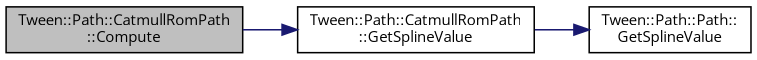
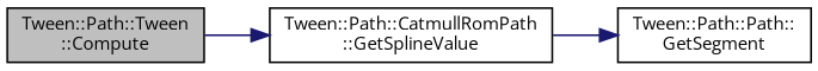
  digraph {
    fontname="Open Sans"
    rankdir=LR
    node [color=black fontname="Open Sans" fontsize=10 shape=record]
    edge [color=midnightblue fontname="Open Sans" fontsize=10 labelfontname=FreeSans labelfontsize=10 style=solid]
-   n1 [fillcolor=grey75 fontcolor=black height=0.2 label="Tween::Path::CatmullRomPath\l::Compute" style=filled width=0.4]
+   n1 [fillcolor=grey75 fontcolor=black height=0.2 label="Tween::Path::Tween\l::Compute" style=filled width=0.4]
    n2 [height=0.2 label="Tween::Path::CatmullRomPath\l::GetSplineValue" width=0.4]
-   n3 [height=0.2 label="Tween::Path::Path::\lGetSplineValue" width=0.4]
+   n3 [height=0.2 label="Tween::Path::Path::\lGetSegment" width=0.4]
    n1 -> n2
    n2 -> n3
  }
